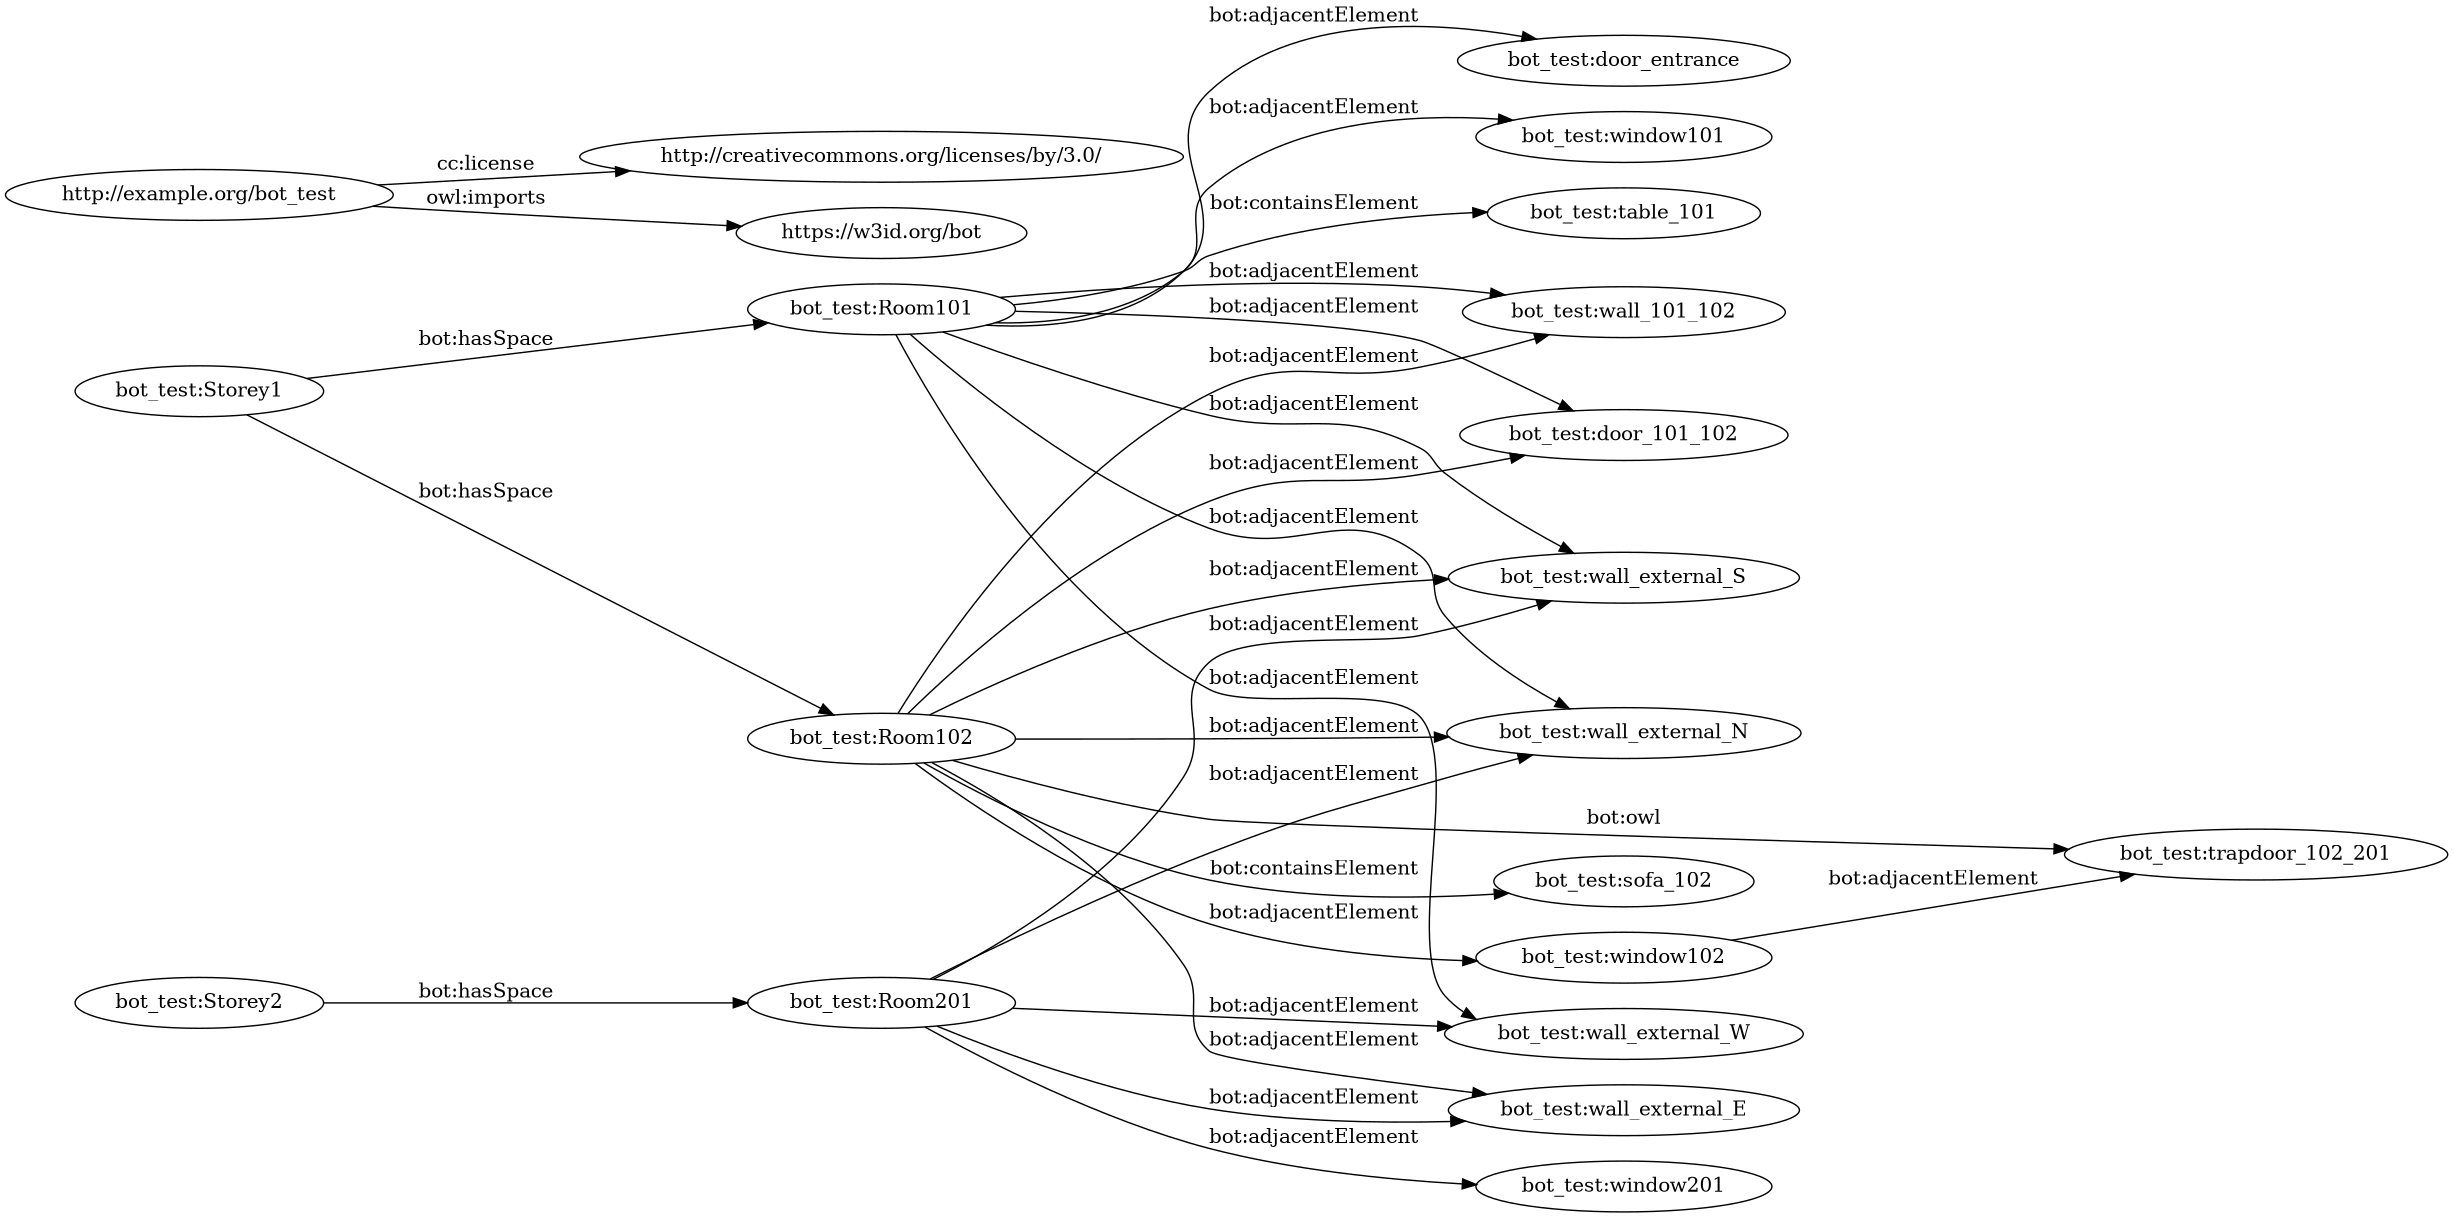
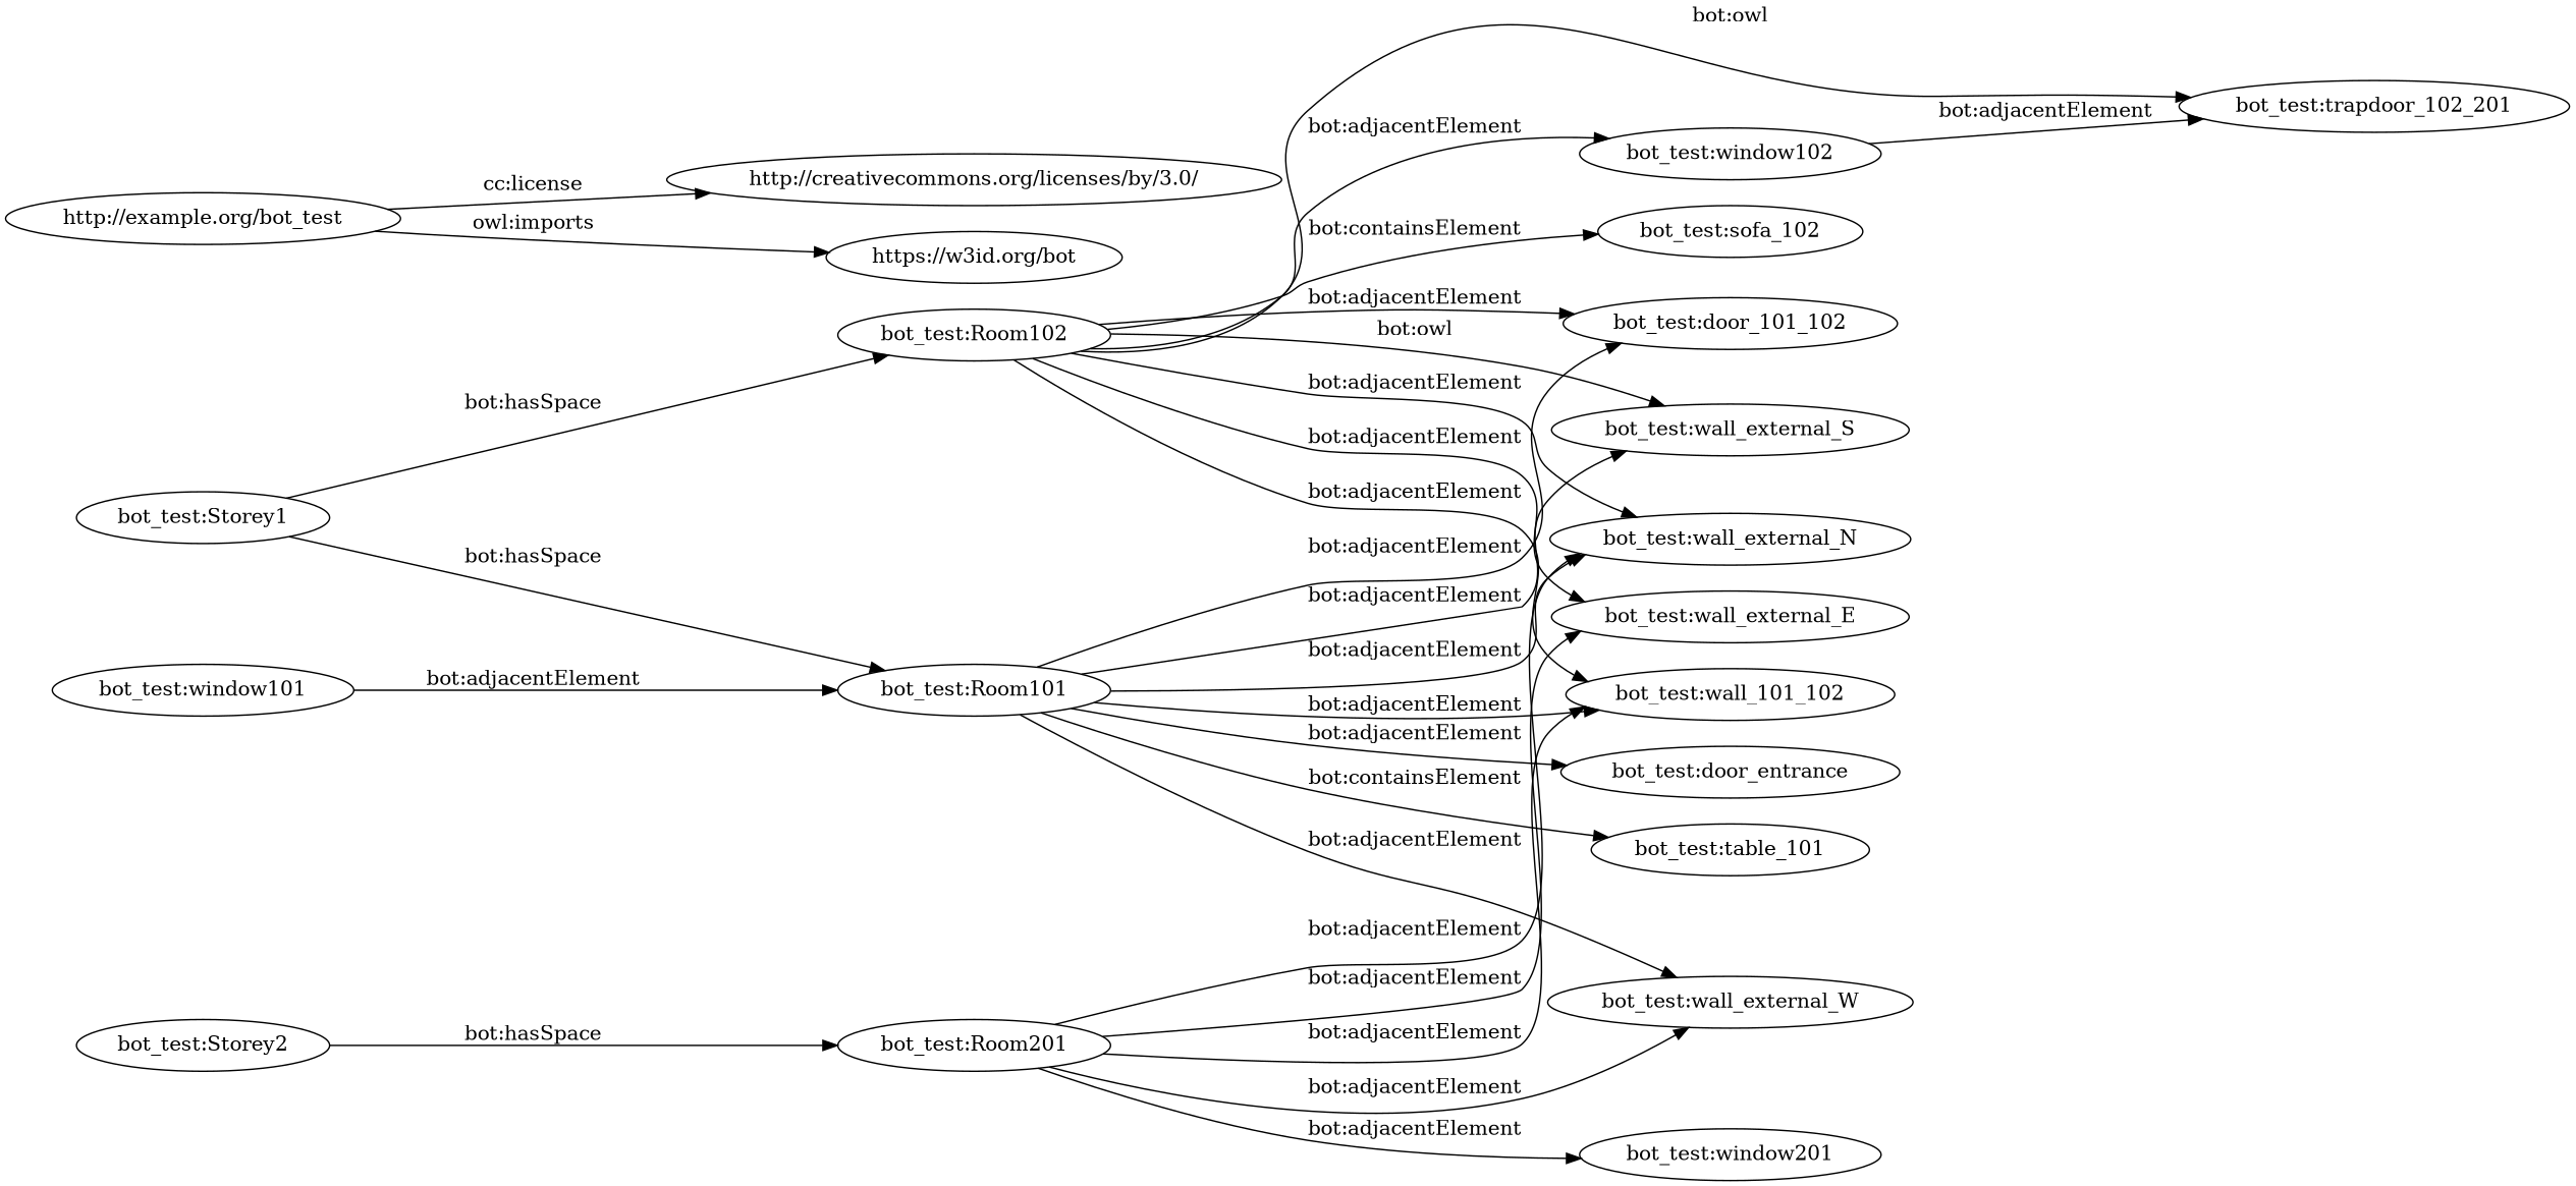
  digraph {
    rankdir=LR
    "bot_test:Room102"
    "bot_test:sofa_102"
    "bot_test:door_101_102"
    "bot_test:wall_external_E"
    "bot_test:window102"
    "bot_test:trapdoor_102_201"
    "bot_test:wall_external_S"
    "bot_test:wall_101_102"
    "bot_test:wall_external_N"
    "bot_test:Storey2"
    "bot_test:Room201"
    "bot_test:Storey1"
    "bot_test:Room101"
    "bot_test:window201"
    "bot_test:wall_external_W"
    "bot_test:door_entrance"
    "bot_test:window101"
    "bot_test:table_101"
    "http://example.org/bot_test"
    "http://creativecommons.org/licenses/by/3.0/"
    "https://w3id.org/bot"
    "bot_test:Room102" -> "bot_test:sofa_102" [label="bot:containsElement"]
    "bot_test:Room102" -> "bot_test:door_101_102" [label="bot:adjacentElement"]
    "bot_test:Room102" -> "bot_test:wall_external_E" [label="bot:adjacentElement"]
    "bot_test:Room102" -> "bot_test:window102" [label="bot:adjacentElement"]
    "bot_test:Room102" -> "bot_test:trapdoor_102_201" [label="bot:owl"]
-   "bot_test:Room102" -> "bot_test:wall_external_S" [label="bot:adjacentElement"]
+   "bot_test:Room102" -> "bot_test:wall_external_S" [label="bot:owl"]
    "bot_test:Room102" -> "bot_test:wall_101_102" [label="bot:adjacentElement"]
    "bot_test:Room102" -> "bot_test:wall_external_N" [label="bot:adjacentElement"]
    "bot_test:window102" -> "bot_test:trapdoor_102_201" [label="bot:adjacentElement"]
    "bot_test:Storey2" -> "bot_test:Room201" [label="bot:hasSpace"]
    "bot_test:Room201" -> "bot_test:wall_external_E" [label="bot:adjacentElement"]
-   "bot_test:Room201" -> "bot_test:wall_external_S" [label="bot:adjacentElement"]
+   "bot_test:Room201" -> "bot_test:wall_101_102" [label="bot:adjacentElement"]
    "bot_test:Room201" -> "bot_test:wall_external_N" [label="bot:adjacentElement"]
    "bot_test:Room201" -> "bot_test:window201" [label="bot:adjacentElement"]
    "bot_test:Room201" -> "bot_test:wall_external_W" [label="bot:adjacentElement"]
    "bot_test:Storey1" -> "bot_test:Room102" [label="bot:hasSpace"]
    "bot_test:Storey1" -> "bot_test:Room101" [label="bot:hasSpace"]
    "bot_test:Room101" -> "bot_test:door_101_102" [label="bot:adjacentElement"]
    "bot_test:Room101" -> "bot_test:wall_external_S" [label="bot:adjacentElement"]
    "bot_test:Room101" -> "bot_test:wall_101_102" [label="bot:adjacentElement"]
    "bot_test:Room101" -> "bot_test:wall_external_N" [label="bot:adjacentElement"]
    "bot_test:Room101" -> "bot_test:wall_external_W" [label="bot:adjacentElement"]
    "bot_test:Room101" -> "bot_test:door_entrance" [label="bot:adjacentElement"]
-   "bot_test:Room101" -> "bot_test:window101" [label="bot:adjacentElement"]
+   "bot_test:window101" -> "bot_test:Room101" [label="bot:adjacentElement"]
    "bot_test:Room101" -> "bot_test:table_101" [label="bot:containsElement"]
    "http://example.org/bot_test" -> "http://creativecommons.org/licenses/by/3.0/" [label="cc:license"]
    "http://example.org/bot_test" -> "https://w3id.org/bot" [label="owl:imports"]
  }
